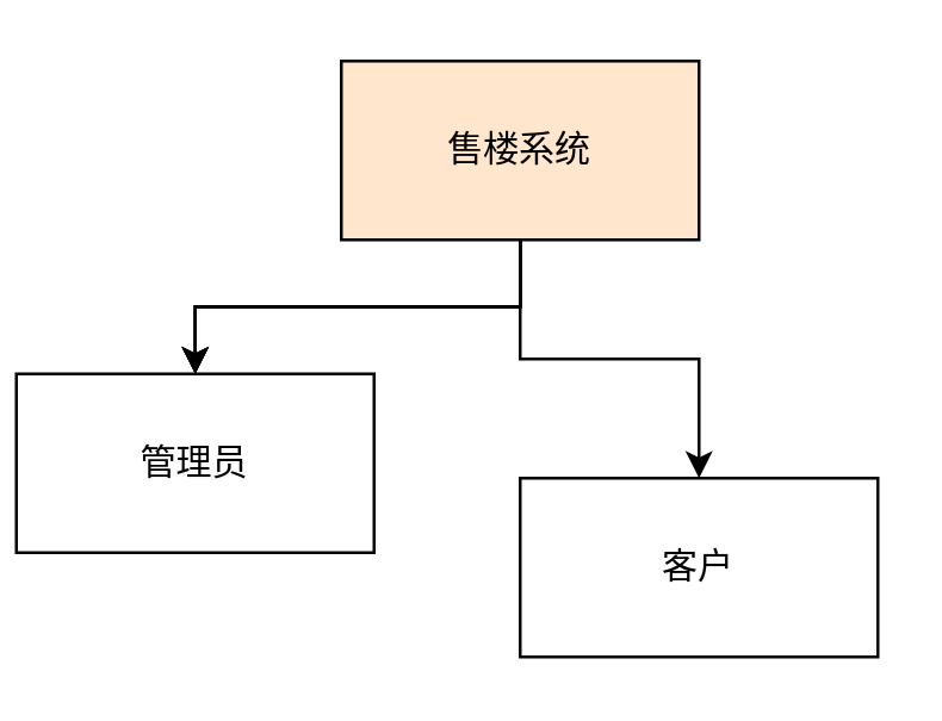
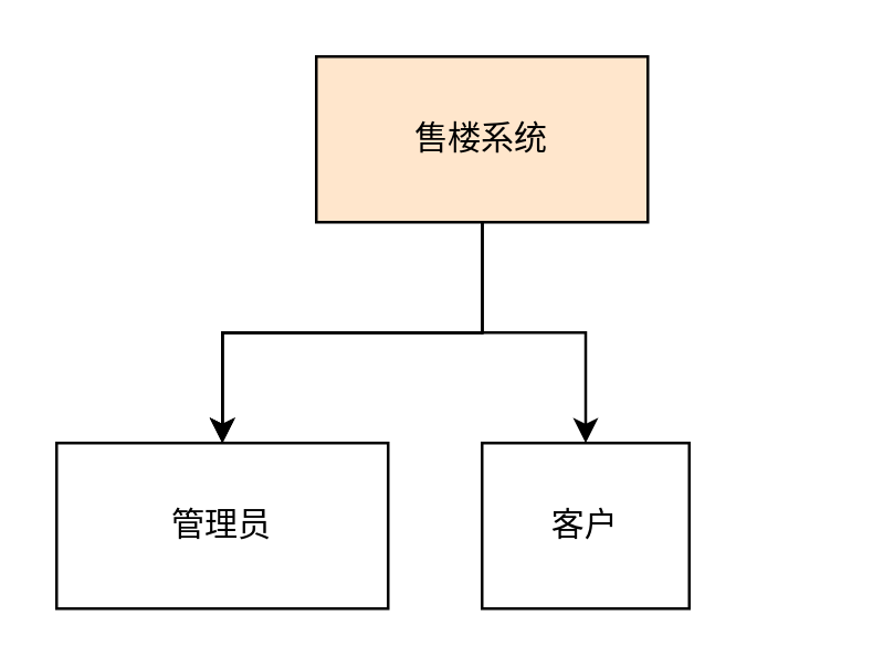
  <mxCell id="0" />
  <mxCell id="1" parent="0" />
  <mxCell id="2" value="" style="edgeStyle=orthogonalEdgeStyle;rounded=0;orthogonalLoop=1;jettySize=auto;html=1;" edge="1" parent="1" source="6" target="7"><mxGeometry relative="1" as="geometry" /></mxCell>
  <mxCell id="3" value="" style="edgeStyle=orthogonalEdgeStyle;rounded=0;orthogonalLoop=1;jettySize=auto;html=1;" edge="1" parent="1" source="6" target="7"><mxGeometry relative="1" as="geometry" /></mxCell>
  <mxCell id="4" value="" style="edgeStyle=orthogonalEdgeStyle;rounded=0;orthogonalLoop=1;jettySize=auto;html=1;" edge="1" parent="1" source="6" target="7"><mxGeometry relative="1" as="geometry" /></mxCell>
  <mxCell id="5" style="edgeStyle=orthogonalEdgeStyle;rounded=0;orthogonalLoop=1;jettySize=auto;html=1;exitX=0.5;exitY=1;exitDx=0;exitDy=0;entryX=0.5;entryY=0;entryDx=0;entryDy=0;" edge="1" parent="1" source="6" target="8"><mxGeometry relative="1" as="geometry" /></mxCell>
  <mxCell id="6" value="售楼系统" style="rounded=0;whiteSpace=wrap;html=1;fillColor=#ffe6cc;" vertex="1" parent="1"><mxGeometry x="114" y="20" width="120" height="60" as="geometry" /></mxCell>
- <mxCell id="7" value="管理员" style="whiteSpace=wrap;html=1;rounded=0;" vertex="1" parent="1"><mxGeometry x="5" y="125" width="120" height="60" as="geometry" /></mxCell>
- <mxCell id="8" value="客户" style="whiteSpace=wrap;html=1;rounded=0;" vertex="1" parent="1"><mxGeometry x="174" y="160" width="120" height="60" as="geometry" /></mxCell>
+ <mxCell id="7" value="管理员" style="whiteSpace=wrap;html=1;rounded=0;" vertex="1" parent="1"><mxGeometry x="20" y="160" width="120" height="60" as="geometry" /></mxCell>
+ <mxCell id="8" value="客户" style="whiteSpace=wrap;html=1;rounded=0;" vertex="1" parent="1"><mxGeometry x="174" y="160" width="75" height="60" as="geometry" /></mxCell>
